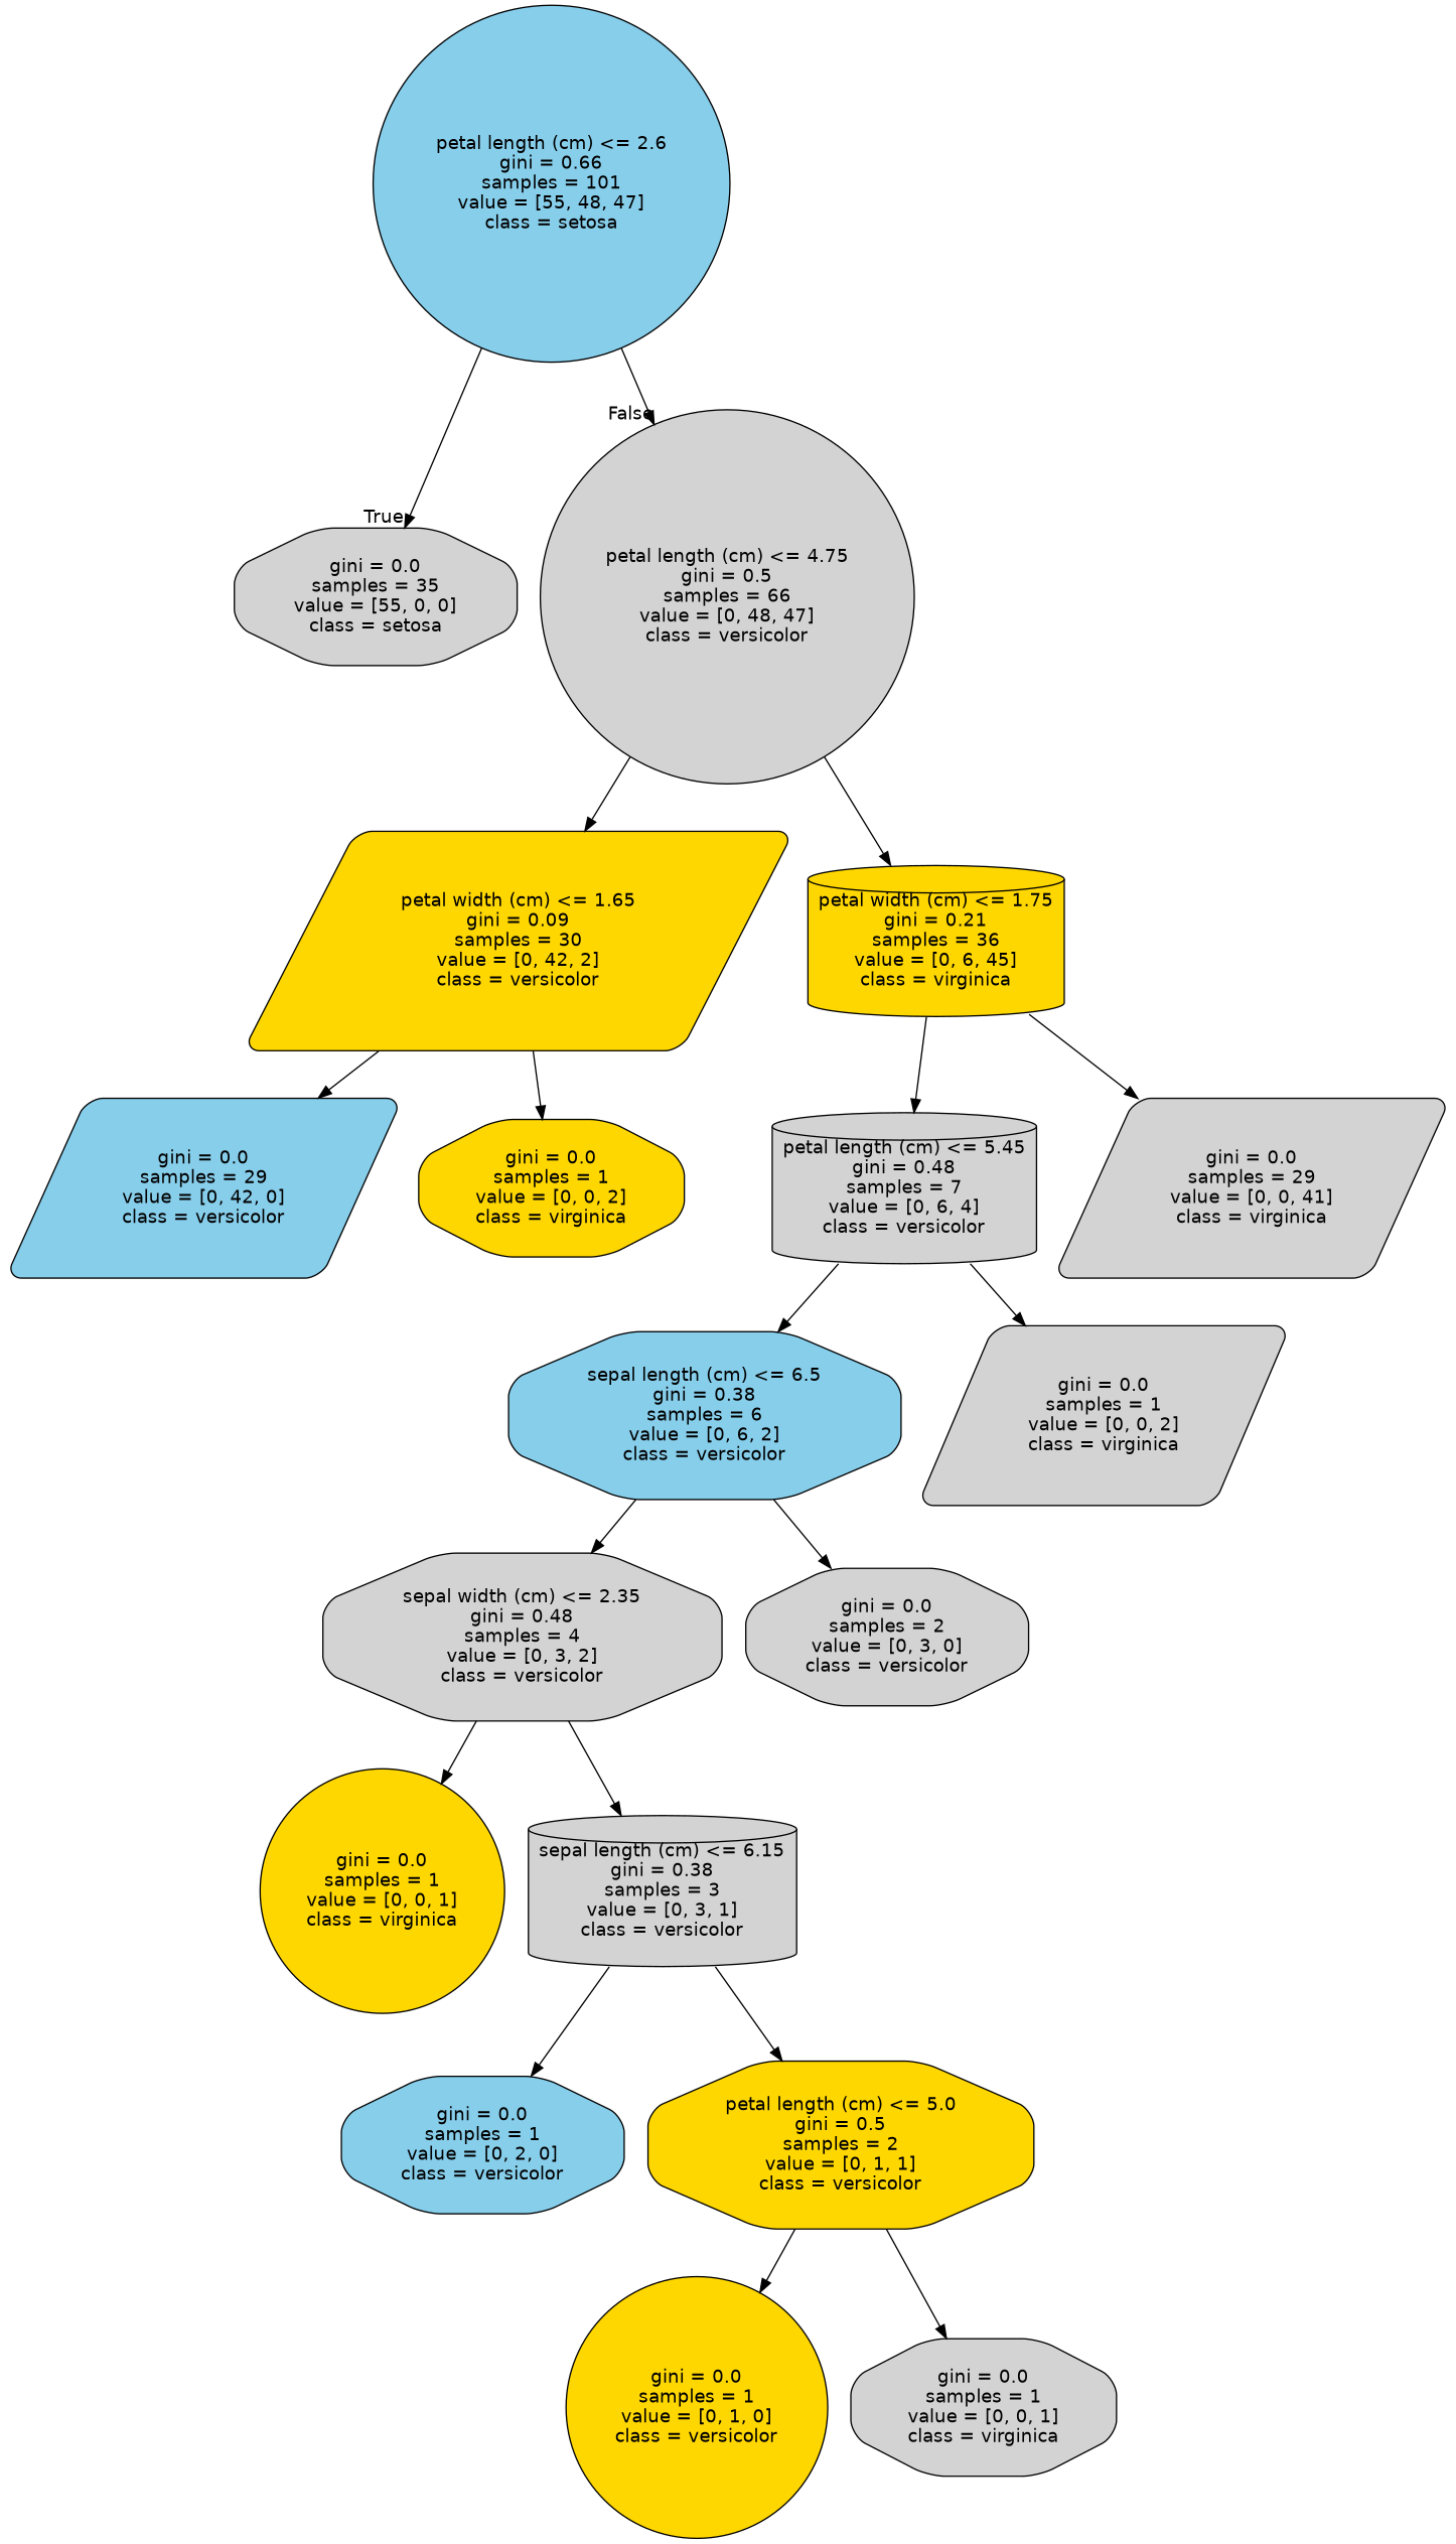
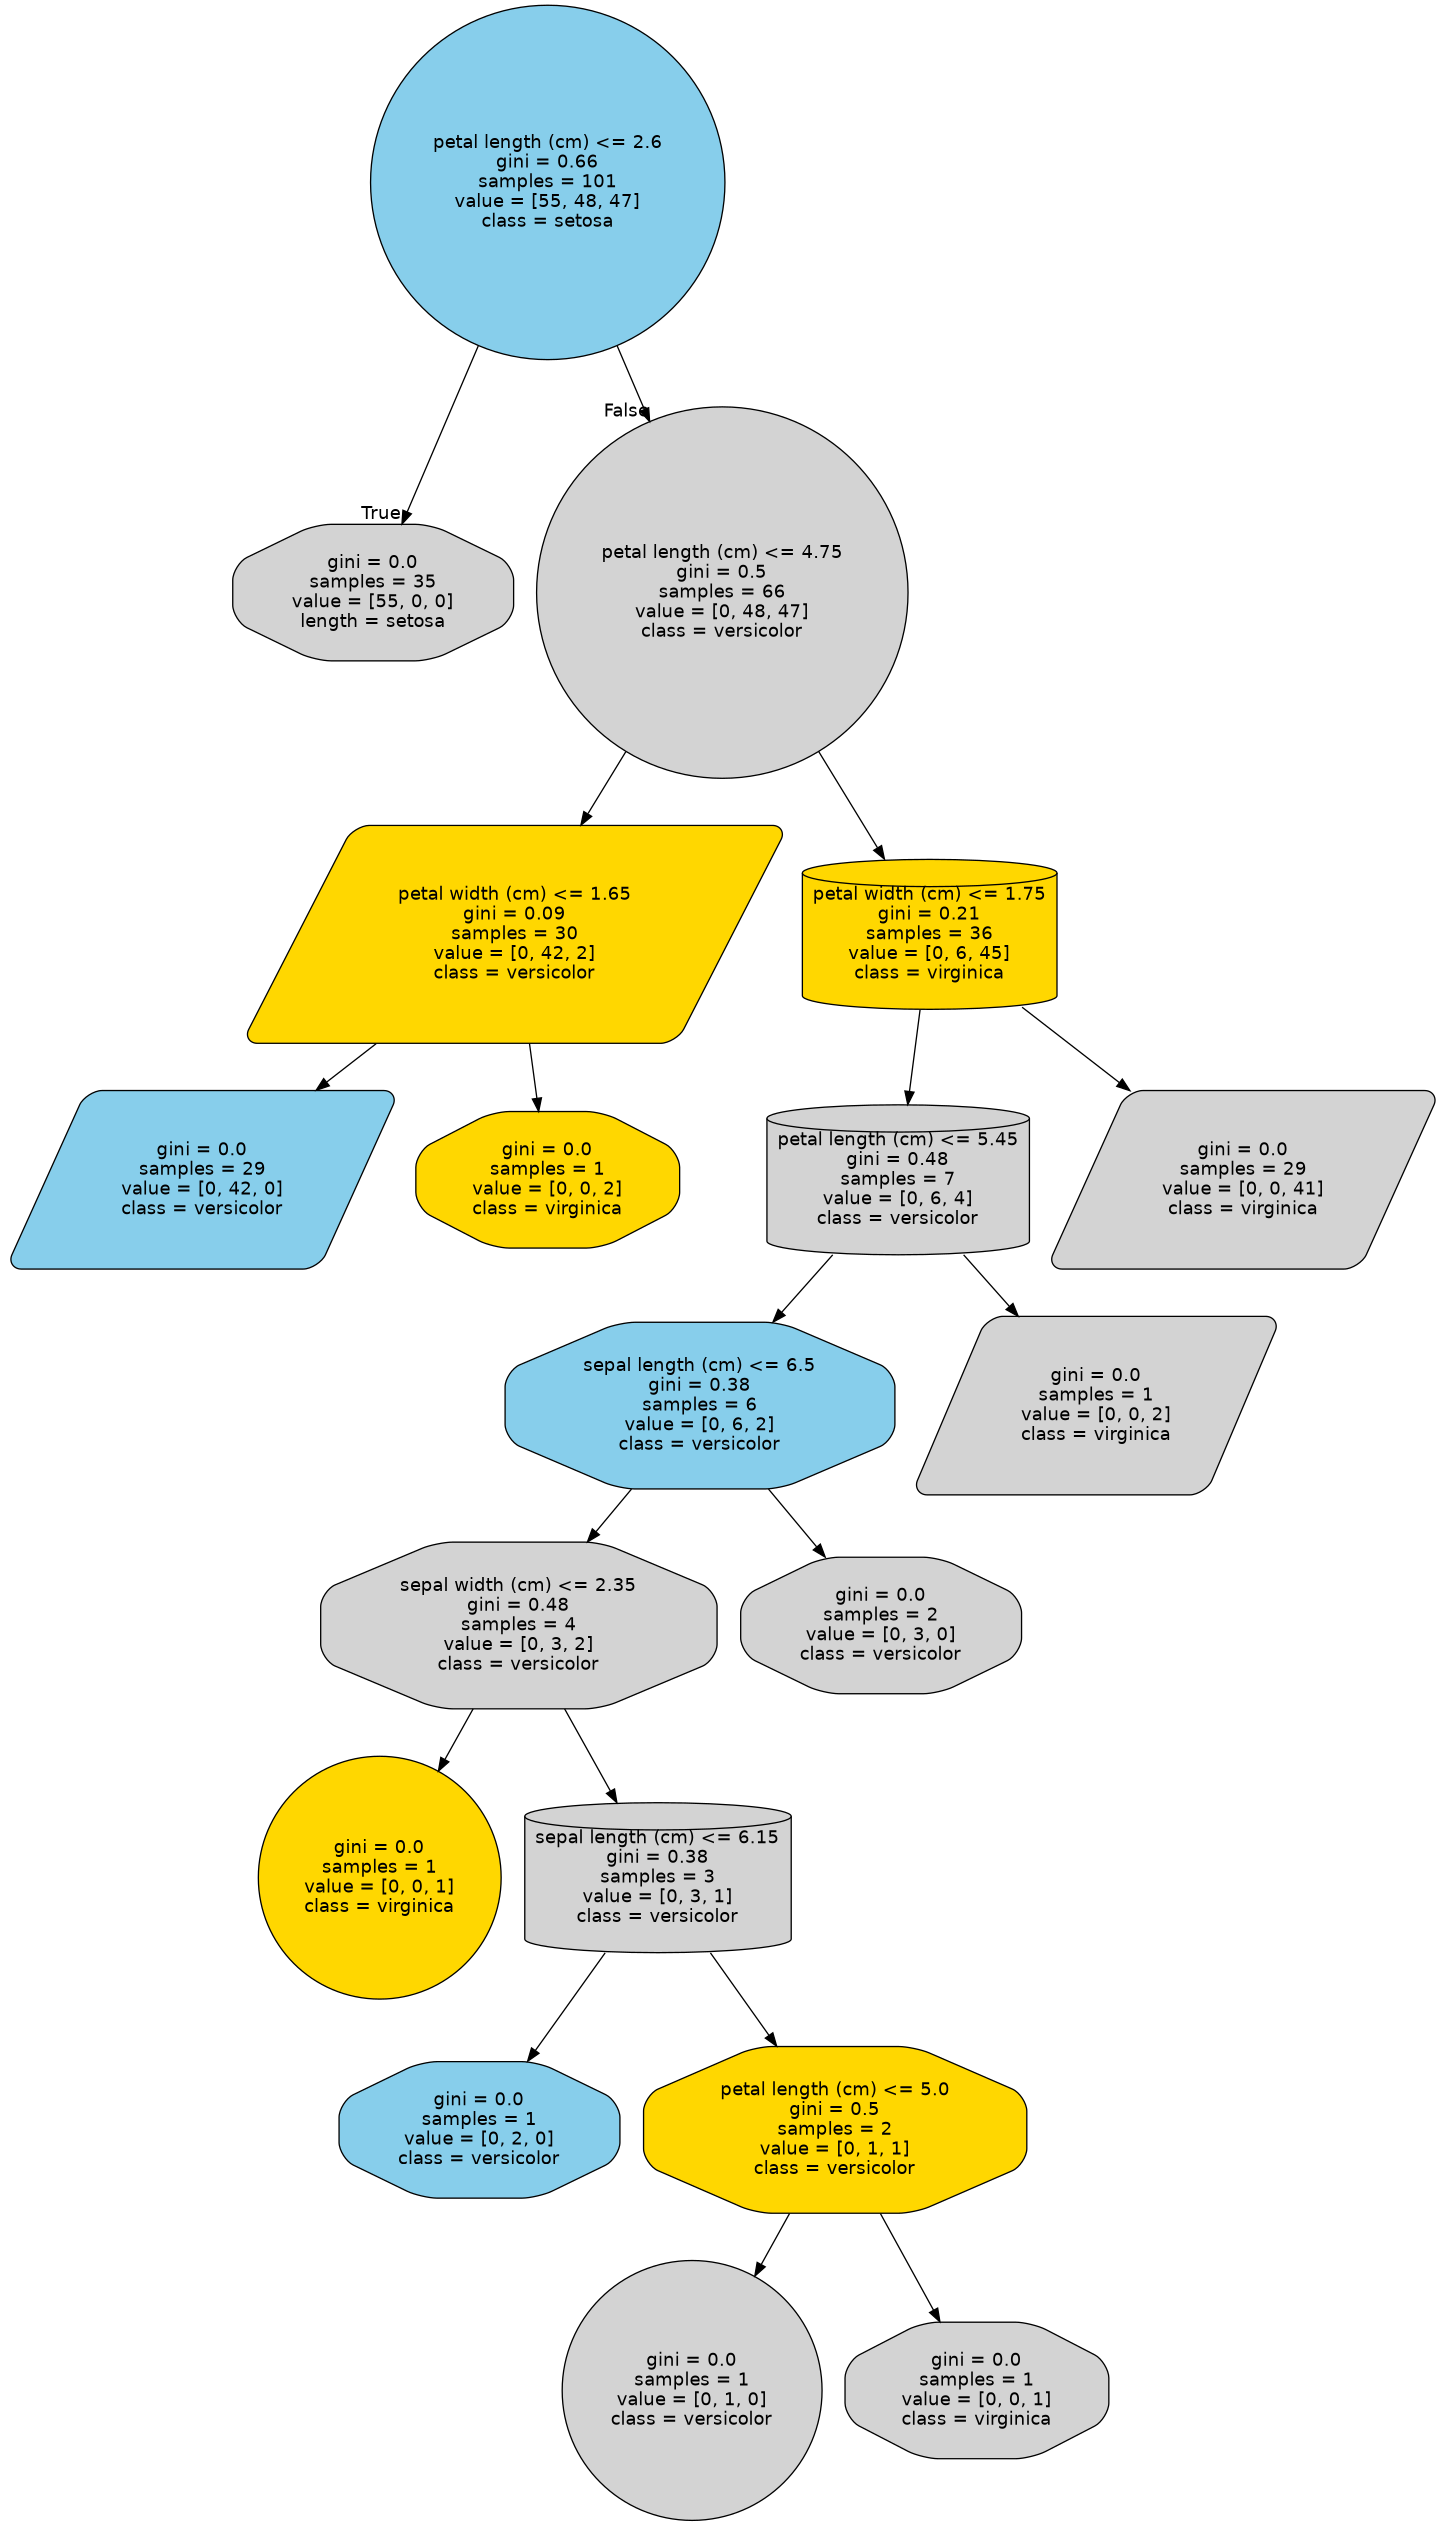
  digraph {
    node [color=black fillcolor=lightgrey fontname=helvetica shape=octagon style="filled, rounded"]
    edge [fontname=helvetica]
    n1 [fillcolor=skyblue label="petal length (cm) <= 2.6\ngini = 0.66\nsamples = 101\nvalue = [55, 48, 47]\nclass = setosa" shape=circle]
-   n2 [label="gini = 0.0\nsamples = 35\nvalue = [55, 0, 0]\nclass = setosa"]
+   n2 [label="gini = 0.0\nsamples = 35\nvalue = [55, 0, 0]\nlength = setosa"]
    n3 [label="petal length (cm) <= 4.75\ngini = 0.5\nsamples = 66\nvalue = [0, 48, 47]\nclass = versicolor" shape=circle]
    n4 [fillcolor=gold label="petal width (cm) <= 1.65\ngini = 0.09\nsamples = 30\nvalue = [0, 42, 2]\nclass = versicolor" shape=parallelogram]
    n5 [fillcolor=gold label="petal width (cm) <= 1.75\ngini = 0.21\nsamples = 36\nvalue = [0, 6, 45]\nclass = virginica" shape=cylinder]
    n6 [fillcolor=skyblue label="gini = 0.0\nsamples = 29\nvalue = [0, 42, 0]\nclass = versicolor" shape=parallelogram]
    n7 [fillcolor=gold label="gini = 0.0\nsamples = 1\nvalue = [0, 0, 2]\nclass = virginica"]
    n8 [label="petal length (cm) <= 5.45\ngini = 0.48\nsamples = 7\nvalue = [0, 6, 4]\nclass = versicolor" shape=cylinder]
    n9 [label="gini = 0.0\nsamples = 29\nvalue = [0, 0, 41]\nclass = virginica" shape=parallelogram]
    n10 [fillcolor=skyblue label="sepal length (cm) <= 6.5\ngini = 0.38\nsamples = 6\nvalue = [0, 6, 2]\nclass = versicolor"]
    n11 [label="gini = 0.0\nsamples = 1\nvalue = [0, 0, 2]\nclass = virginica" shape=parallelogram]
    n12 [label="sepal width (cm) <= 2.35\ngini = 0.48\nsamples = 4\nvalue = [0, 3, 2]\nclass = versicolor"]
    n13 [label="gini = 0.0\nsamples = 2\nvalue = [0, 3, 0]\nclass = versicolor"]
    n14 [fillcolor=gold label="gini = 0.0\nsamples = 1\nvalue = [0, 0, 1]\nclass = virginica" shape=circle]
    n15 [label="sepal length (cm) <= 6.15\ngini = 0.38\nsamples = 3\nvalue = [0, 3, 1]\nclass = versicolor" shape=cylinder]
    n16 [fillcolor=skyblue label="gini = 0.0\nsamples = 1\nvalue = [0, 2, 0]\nclass = versicolor"]
    n17 [fillcolor=gold label="petal length (cm) <= 5.0\ngini = 0.5\nsamples = 2\nvalue = [0, 1, 1]\nclass = versicolor"]
-   n18 [fillcolor=gold label="gini = 0.0\nsamples = 1\nvalue = [0, 1, 0]\nclass = versicolor" shape=circle]
+   n18 [label="gini = 0.0\nsamples = 1\nvalue = [0, 1, 0]\nclass = versicolor" shape=circle]
    n19 [label="gini = 0.0\nsamples = 1\nvalue = [0, 0, 1]\nclass = virginica"]
    n1 -> n2 [headlabel=True labelangle=45 labeldistance=2.5]
    n1 -> n3 [headlabel=False labelangle=-45 labeldistance=2.5]
    n3 -> n4
    n3 -> n5
    n4 -> n6
    n4 -> n7
    n5 -> n8
    n5 -> n9
    n8 -> n10
    n8 -> n11
    n10 -> n12
    n10 -> n13
    n12 -> n14
    n12 -> n15
    n15 -> n16
    n15 -> n17
    n17 -> n18
    n17 -> n19
  }
